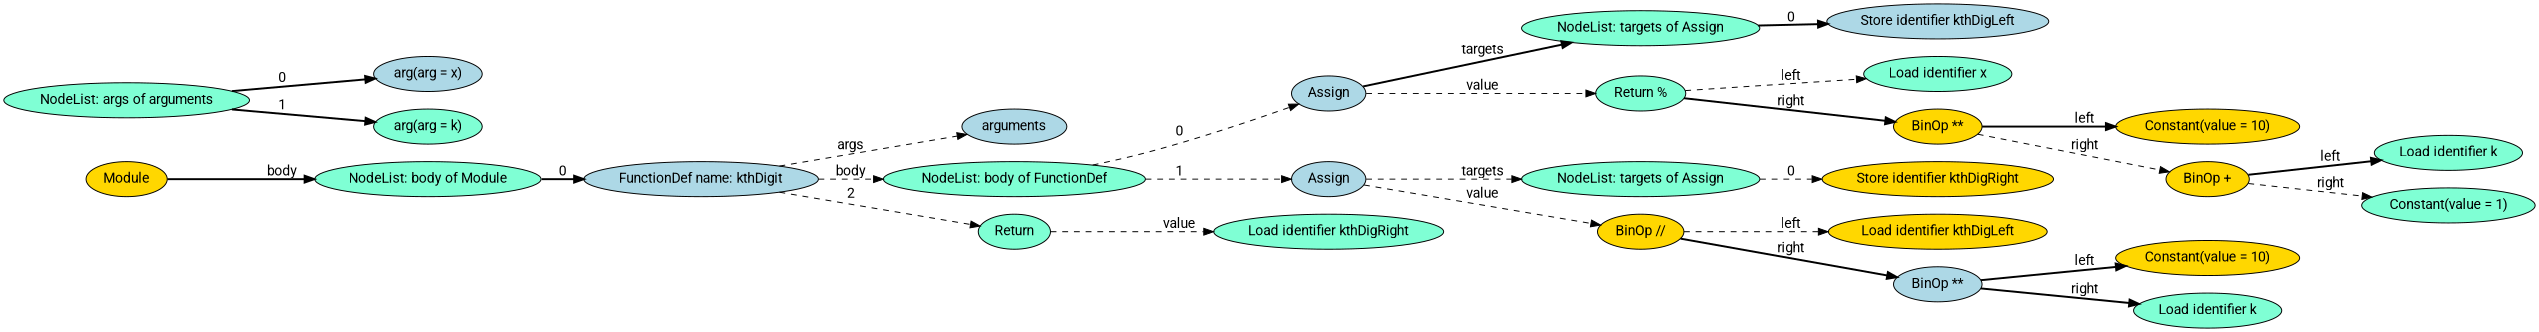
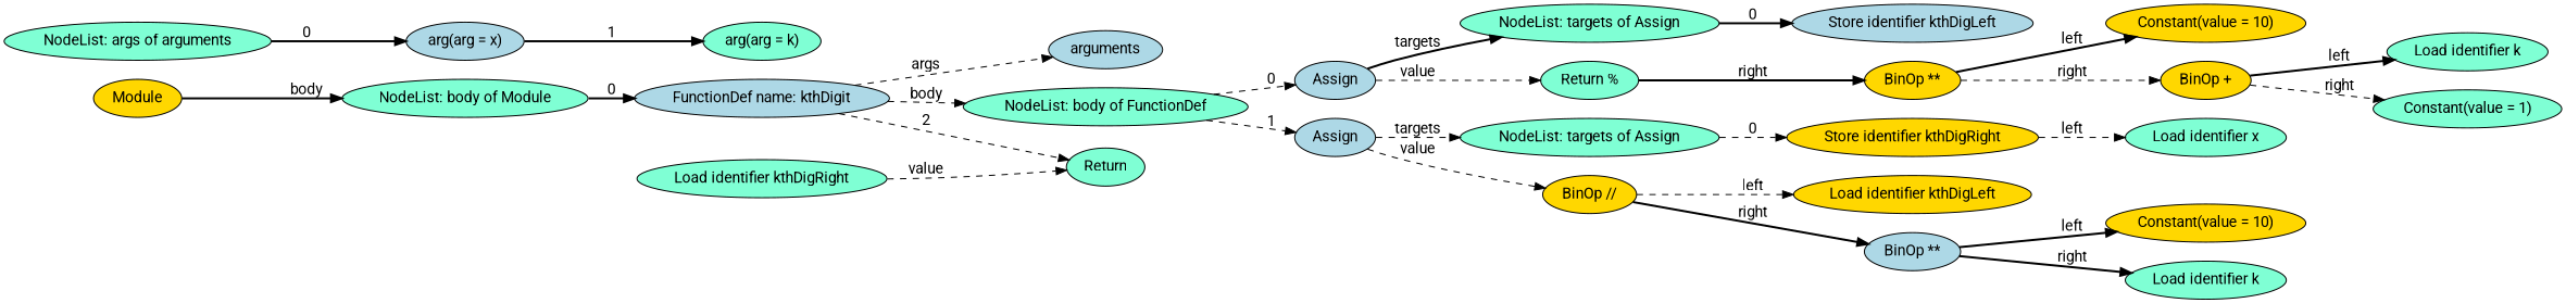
  digraph {
    fontname=Roboto
    rankdir=LR
    node [fillcolor=aquamarine fontname=Roboto style=filled]
    edge [fontname=Roboto style=dashed]
    n1 [fillcolor=gold label=Module]
    n2 [label="NodeList: body of Module"]
    n3 [fillcolor=lightblue label="FunctionDef name: kthDigit"]
    n4 [fillcolor=lightblue label=arguments]
    n5 [label="NodeList: body of FunctionDef"]
    n6 [label=Return]
    n7 [fillcolor=lightblue label=Assign]
    n8 [fillcolor=lightblue label=Assign]
    n9 [label="NodeList: args of arguments"]
    n10 [fillcolor=lightblue label="arg(arg = x)"]
    n11 [label="arg(arg = k)"]
    n12 [label="NodeList: targets of Assign"]
    n13 [label="Return %"]
    n14 [label="NodeList: targets of Assign"]
    n15 [fillcolor=gold label="BinOp //"]
    n16 [label="Load identifier kthDigRight"]
    n17 [fillcolor=lightblue label="Store identifier kthDigLeft"]
    n18 [label="Load identifier x"]
    n19 [fillcolor=gold label="BinOp **"]
    n20 [fillcolor=gold label="Constant(value = 10)"]
    n21 [fillcolor=gold label="BinOp +"]
    n22 [label="Load identifier k"]
    n23 [label="Constant(value = 1)"]
    n24 [fillcolor=gold label="Store identifier kthDigRight"]
    n25 [fillcolor=gold label="Load identifier kthDigLeft"]
    n26 [fillcolor=lightblue label="BinOp **"]
    n27 [fillcolor=gold label="Constant(value = 10)"]
    n28 [label="Load identifier k"]
    n1 -> n2 [label=body style=bold]
    n2 -> n3 [label=0 style=bold]
    n3 -> n4 [label=args]
    n3 -> n5 [label=body]
    n3 -> n6 [label=2]
    n5 -> n7 [label=0]
    n5 -> n8 [label=1]
-   n6 -> n16 [label=value]
+   n16 -> n6 [label=value]
    n7 -> n12 [label=targets style=bold]
    n7 -> n13 [label=value]
    n8 -> n14 [label=targets]
    n8 -> n15 [label=value]
    n9 -> n10 [label=0 style=bold]
-   n9 -> n11 [label=1 style=bold]
+   n10 -> n11 [label=1 style=bold]
    n12 -> n17 [label=0 style=bold]
-   n13 -> n18 [label=left]
+   n24 -> n18 [label=left]
    n13 -> n19 [label=right style=bold]
    n14 -> n24 [label=0]
    n15 -> n25 [label=left]
    n15 -> n26 [label=right style=bold]
    n19 -> n20 [label=left style=bold]
    n19 -> n21 [label=right]
    n21 -> n22 [label=left style=bold]
    n21 -> n23 [label=right]
    n26 -> n27 [label=left style=bold]
    n26 -> n28 [label=right style=bold]
  }
